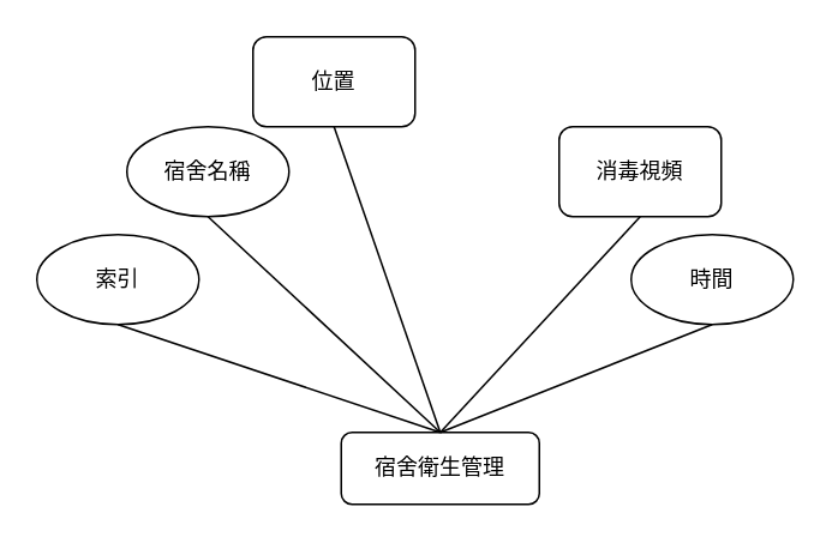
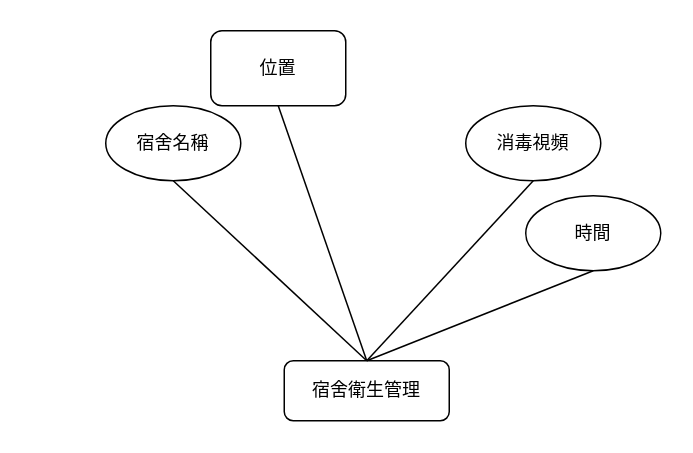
  <mxCell id="0" />
  <mxCell id="1" parent="0" />
  <mxCell id="2" value="宿舍衛生管理" style="rounded=1;whiteSpace=wrap;html=1;" vertex="1" parent="1"><mxGeometry x="189" y="240" width="110" height="40" as="geometry" /></mxCell>
- <mxCell id="3" value="索引" style="ellipse;whiteSpace=wrap;html=1;" vertex="1" parent="1"><mxGeometry x="20" y="130" width="90" height="50" as="geometry" /></mxCell>
  <mxCell id="4" value="宿舍名稱" style="ellipse;whiteSpace=wrap;html=1;" vertex="1" parent="1"><mxGeometry x="70" y="70" width="90" height="50" as="geometry" /></mxCell>
  <mxCell id="5" value="位置" style="whiteSpace=wrap;html=1;rounded=1;" vertex="1" parent="1"><mxGeometry x="140" y="20" width="90" height="50" as="geometry" /></mxCell>
- <mxCell id="6" value="消毒視頻" style="whiteSpace=wrap;html=1;rounded=1;" vertex="1" parent="1"><mxGeometry x="310" y="70" width="90" height="50" as="geometry" /></mxCell>
+ <mxCell id="6" value="消毒視頻" style="ellipse;whiteSpace=wrap;html=1;" vertex="1" parent="1"><mxGeometry x="310" y="70" width="90" height="50" as="geometry" /></mxCell>
  <mxCell id="7" value="時間" style="ellipse;whiteSpace=wrap;html=1;" vertex="1" parent="1"><mxGeometry x="350" y="130" width="90" height="50" as="geometry" /></mxCell>
- <mxCell id="8" value="" style="endArrow=none;html=1;rounded=0;exitX=0.5;exitY=0;exitDx=0;exitDy=0;entryX=0.5;entryY=1;entryDx=0;entryDy=0;" edge="1" parent="1" source="2" target="3"><mxGeometry width="50" height="50" relative="1" as="geometry"><mxPoint x="220" y="190" as="sourcePoint" /><mxPoint x="270" y="140" as="targetPoint" /></mxGeometry></mxCell>
  <mxCell id="9" value="" style="endArrow=none;html=1;rounded=0;exitX=0.5;exitY=0;exitDx=0;exitDy=0;entryX=0.5;entryY=1;entryDx=0;entryDy=0;" edge="1" parent="1" source="2" target="4"><mxGeometry width="50" height="50" relative="1" as="geometry"><mxPoint x="240" y="230" as="sourcePoint" /><mxPoint x="109" y="181" as="targetPoint" /></mxGeometry></mxCell>
  <mxCell id="10" value="" style="endArrow=none;html=1;rounded=0;exitX=0.5;exitY=0;exitDx=0;exitDy=0;entryX=0.5;entryY=1;entryDx=0;entryDy=0;" edge="1" parent="1" source="2" target="5"><mxGeometry width="50" height="50" relative="1" as="geometry"><mxPoint x="254" y="250" as="sourcePoint" /><mxPoint x="145" y="127" as="targetPoint" /></mxGeometry></mxCell>
  <mxCell id="11" value="" style="endArrow=none;html=1;rounded=0;exitX=0.5;exitY=0;exitDx=0;exitDy=0;entryX=0.5;entryY=1;entryDx=0;entryDy=0;" edge="1" parent="1" source="2" target="6"><mxGeometry width="50" height="50" relative="1" as="geometry"><mxPoint x="274" y="270" as="sourcePoint" /><mxPoint x="165" y="147" as="targetPoint" /></mxGeometry></mxCell>
  <mxCell id="12" value="" style="endArrow=none;html=1;rounded=0;exitX=0.5;exitY=0;exitDx=0;exitDy=0;entryX=0.5;entryY=1;entryDx=0;entryDy=0;" edge="1" parent="1" source="2" target="7"><mxGeometry width="50" height="50" relative="1" as="geometry"><mxPoint x="284" y="280" as="sourcePoint" /><mxPoint x="175" y="157" as="targetPoint" /></mxGeometry></mxCell>
